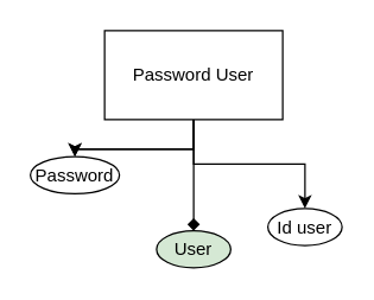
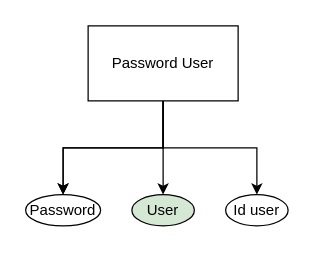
  <mxCell id="0" />
  <mxCell id="1" parent="0" />
  <mxCell id="2" value="" style="edgeStyle=orthogonalEdgeStyle;rounded=0;orthogonalLoop=1;jettySize=auto;html=1;" edge="1" parent="1" source="6" target="7"><mxGeometry relative="1" as="geometry" /></mxCell>
  <mxCell id="3" value="" style="edgeStyle=orthogonalEdgeStyle;rounded=0;orthogonalLoop=1;jettySize=auto;html=1;" edge="1" parent="1" source="6" target="7"><mxGeometry relative="1" as="geometry" /></mxCell>
- <mxCell id="4" style="edgeStyle=orthogonalEdgeStyle;rounded=0;orthogonalLoop=1;jettySize=auto;html=1;endArrow=diamond;" edge="1" parent="1" source="6" target="8"><mxGeometry relative="1" as="geometry" /></mxCell>
+ <mxCell id="4" style="edgeStyle=orthogonalEdgeStyle;rounded=0;orthogonalLoop=1;jettySize=auto;html=1;" edge="1" parent="1" source="6" target="8"><mxGeometry relative="1" as="geometry" /></mxCell>
  <mxCell id="5" style="edgeStyle=orthogonalEdgeStyle;rounded=0;orthogonalLoop=1;jettySize=auto;html=1;" edge="1" parent="1" source="6" target="9"><mxGeometry relative="1" as="geometry" /></mxCell>
  <mxCell id="6" value="Password User" style="rounded=0;whiteSpace=wrap;html=1;" vertex="1" parent="1"><mxGeometry x="70" y="20" width="120" height="60" as="geometry" /></mxCell>
- <mxCell id="7" value="Password" style="ellipse;whiteSpace=wrap;html=1;" vertex="1" parent="1"><mxGeometry x="20" y="105" width="60" height="25" as="geometry" /></mxCell>
+ <mxCell id="7" value="Password" style="ellipse;whiteSpace=wrap;html=1;" vertex="1" parent="1"><mxGeometry x="20" y="155" width="60" height="25" as="geometry" /></mxCell>
  <mxCell id="8" value="User" style="ellipse;whiteSpace=wrap;html=1;fillColor=#d5e8d4;" vertex="1" parent="1"><mxGeometry x="105" y="155" width="50" height="25" as="geometry" /></mxCell>
- <mxCell id="9" value="Id user" style="ellipse;whiteSpace=wrap;html=1;" vertex="1" parent="1"><mxGeometry x="180" y="140" width="50" height="25" as="geometry" /></mxCell>
+ <mxCell id="9" value="Id user" style="ellipse;whiteSpace=wrap;html=1;" vertex="1" parent="1"><mxGeometry x="180" y="155" width="50" height="25" as="geometry" /></mxCell>
